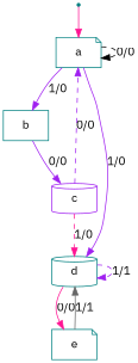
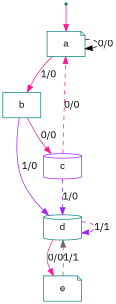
  digraph {
    fontname="IBM Plex Sans"
    rankdir=TB
    node [color=teal fontname="IBM Plex Sans" shape=note]
    edge [color=deeppink fontname="IBM Plex Sans" style=solid]
    INIT [shape=point]
    n2 [label=a]
    n3 [label=b shape=box]
    n4 [color=purple label=c shape=cylinder]
    n5 [label=d shape=cylinder]
    n6 [label=e]
    INIT -> n2
    n2 -> n2 [color=black label="0/0" style=dashed]
-   n2 -> n3 [color=purple label="1/0"]
-   n3 -> n4 [color=purple label="0/0"]
-   n2 -> n5 [color=purple label="1/0"]
-   n4 -> n2 [color=purple label="0/0" style=dashed]
-   n4 -> n5 [label="1/0" style=dashed]
+   n2 -> n3 [label="1/0"]
+   n3 -> n4 [label="0/0"]
+   n3 -> n5 [color=purple label="1/0"]
+   n4 -> n2 [label="0/0" style=dashed]
+   n4 -> n5 [color=purple label="1/0" style=dashed]
    n5 -> n5 [color=purple label="1/1" style=dashed]
    n5 -> n6 [label="0/0"]
-   n6 -> n5 [color=gray40 label="1/1"]
+   n6 -> n5 [color=gray40 label="1/1" style=dashed]
  }
